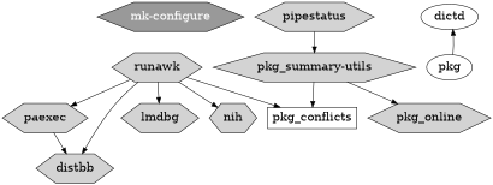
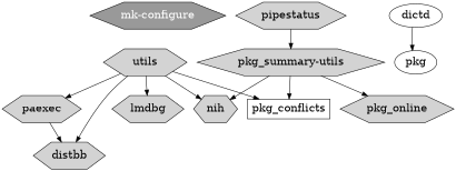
  digraph {
    rankdir=UB
    node [fontsize=20 shape=hexagon style=filled]
    "mk-configure" [fillcolor=grey60 fontcolor=white]
    paexec
    distbb
-   runawk
+   runawk [label=utils]
    lmdbg
    nih
    pkg_conflicts [shape=box style=solid]
    "pkg_summary-utils"
    pkg_online
    pipestatus
    dictd [shape=oval style=solid]
    n12 [label=pkg shape=oval style=solid]
    paexec -> distbb
    runawk -> paexec
    runawk -> distbb
    runawk -> lmdbg
    runawk -> nih
    runawk -> pkg_conflicts
+   "pkg_summary-utils" -> nih
    "pkg_summary-utils" -> pkg_conflicts
    "pkg_summary-utils" -> pkg_online
    pipestatus -> "pkg_summary-utils"
-   n12 -> dictd
+   dictd -> n12
  }
